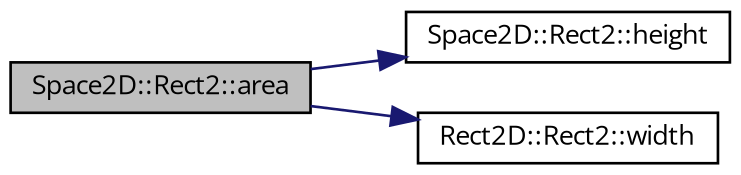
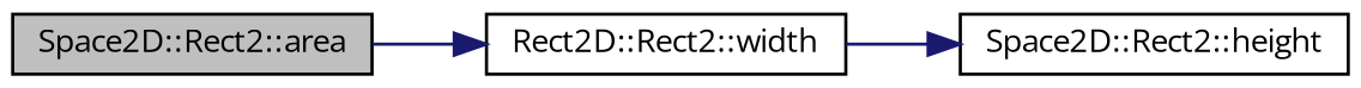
  digraph {
    fontname="Open Sans"
    rankdir=LR
    node [color=black fillcolor=white fontname="Open Sans" fontsize=10 shape=record style=filled]
    edge [color=midnightblue fontname="Open Sans" fontsize=10 labelfontname=Helvetica labelfontsize=10 style=solid]
    n1 [fillcolor=grey75 fontcolor=black height=0.2 label="Space2D::Rect2::area" width=0.4]
    n2 [height=0.2 label="Space2D::Rect2::height" width=0.4]
    n3 [height=0.2 label="Rect2D::Rect2::width" width=0.4]
-   n1 -> n2
+   n3 -> n2
    n1 -> n3
  }
